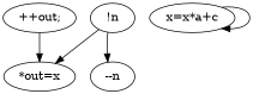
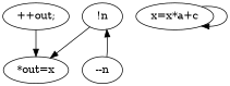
  digraph {
    n1 [label="!n"]
    n2 [label="*out=x"]
    n3 [label="x=x*a+c"]
    n4 [label="++out;"]
    n5 [label="--n"]
    n1 -> n2
    n3 -> n3
    n4 -> n2
-   n1 -> n5
+   n5 -> n1
  }
